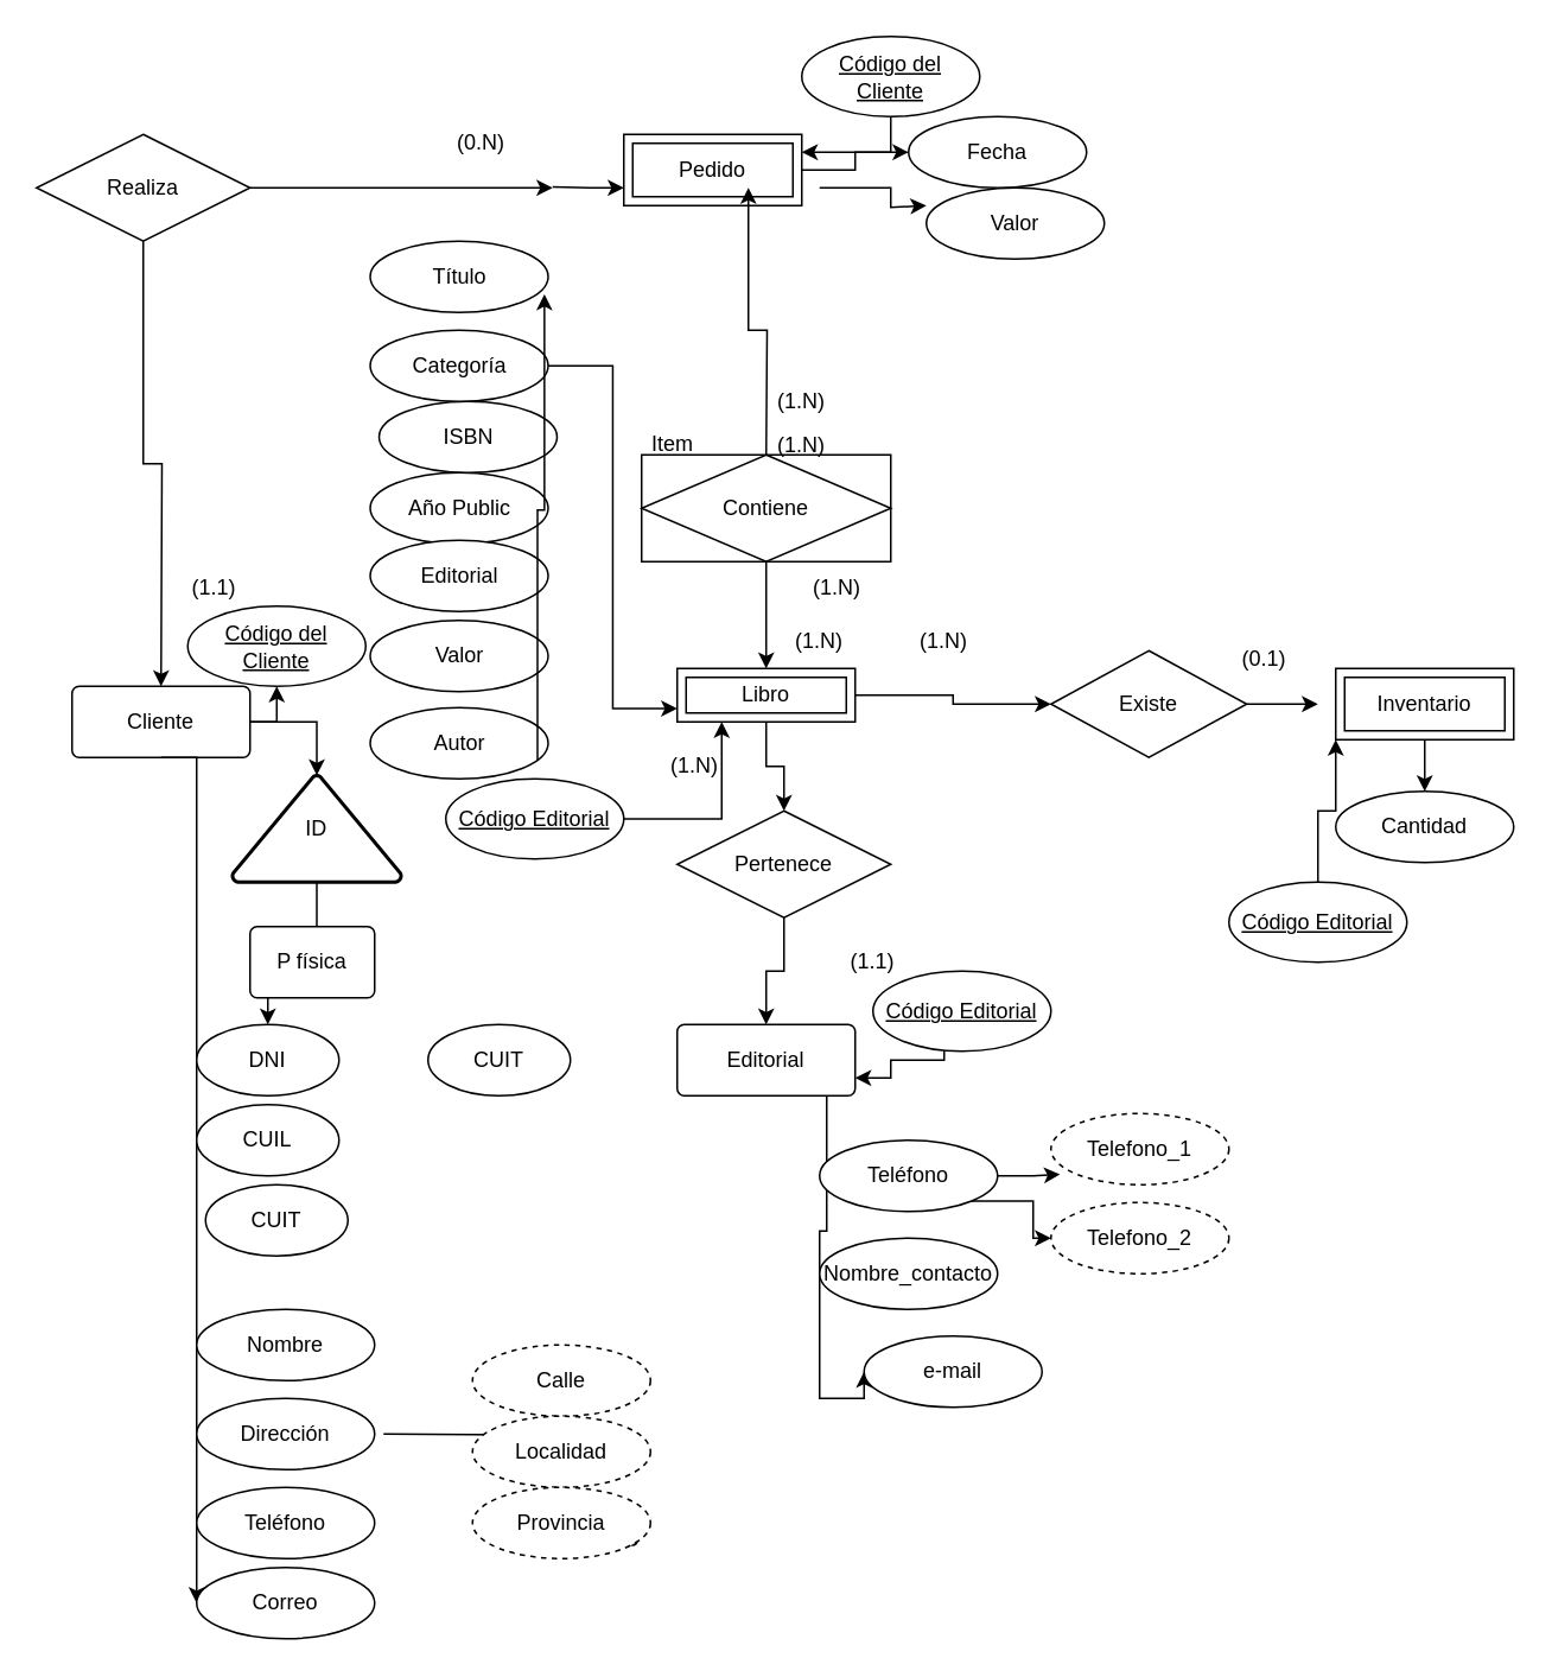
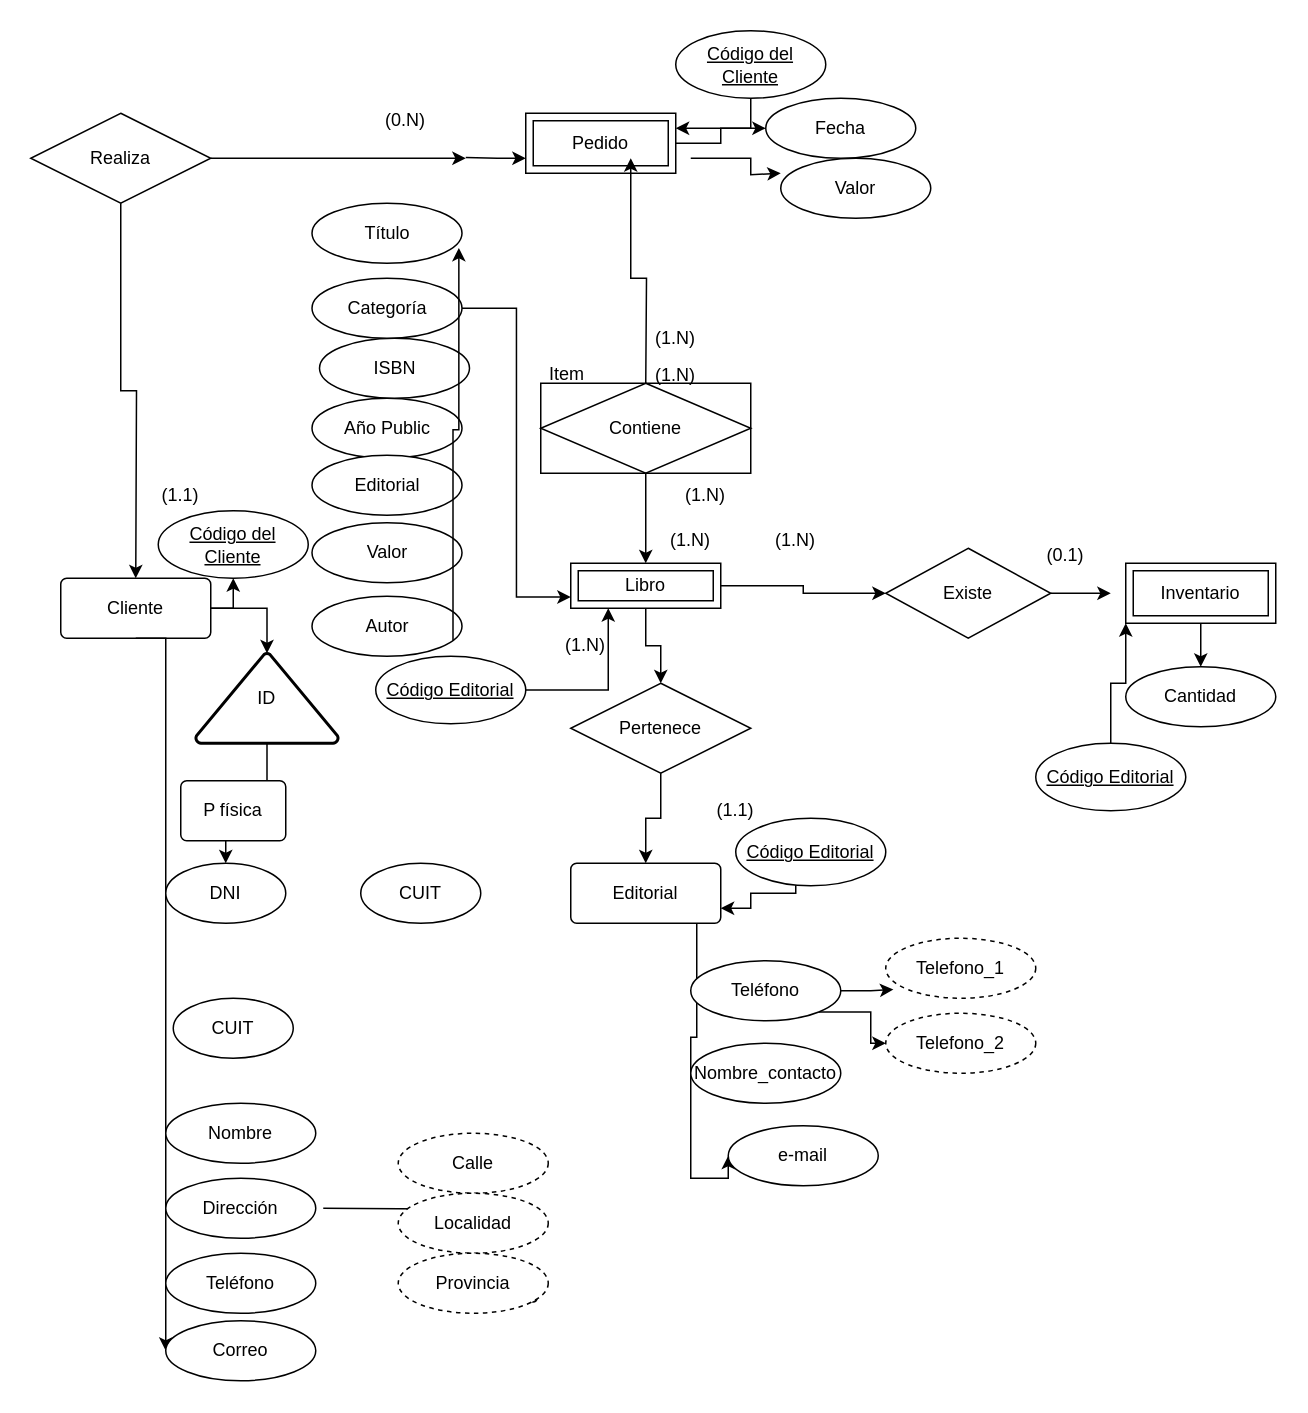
  <mxCell id="0" />
  <mxCell id="1" parent="0" />
  <mxCell id="2" style="edgeStyle=orthogonalEdgeStyle;rounded=0;orthogonalLoop=1;jettySize=auto;html=1;exitX=1;exitY=0.5;exitDx=0;exitDy=0;" edge="1" parent="1" source="4" target="49"><mxGeometry relative="1" as="geometry" /></mxCell>
  <mxCell id="3" style="edgeStyle=orthogonalEdgeStyle;rounded=0;orthogonalLoop=1;jettySize=auto;html=1;exitX=1;exitY=0.5;exitDx=0;exitDy=0;entryX=0.5;entryY=1;entryDx=0;entryDy=0;" edge="1" parent="1" source="4" target="75"><mxGeometry relative="1" as="geometry" /></mxCell>
  <mxCell id="4" value="Cliente" style="rounded=1;arcSize=10;whiteSpace=wrap;html=1;align=center;" parent="1" vertex="1"><mxGeometry x="40" y="385" width="100" height="40" as="geometry" /></mxCell>
  <mxCell id="5" style="edgeStyle=orthogonalEdgeStyle;rounded=0;orthogonalLoop=1;jettySize=auto;html=1;exitX=0;exitY=0.5;exitDx=0;exitDy=0;entryX=0;entryY=0.5;entryDx=0;entryDy=0;" edge="1" parent="1" target="71"><mxGeometry relative="1" as="geometry"><mxPoint x="464" y="750" as="targetPoint" /><mxPoint x="464" y="615" as="sourcePoint" /><Array as="points"><mxPoint x="464" y="691" /><mxPoint x="460" y="691" /><mxPoint x="460" y="785" /></Array></mxGeometry></mxCell>
  <mxCell id="6" value="Editorial" style="rounded=1;arcSize=10;whiteSpace=wrap;html=1;align=center;" parent="1" vertex="1"><mxGeometry x="380" y="575" width="100" height="40" as="geometry" /></mxCell>
  <mxCell id="7" style="edgeStyle=orthogonalEdgeStyle;rounded=0;orthogonalLoop=1;jettySize=auto;html=1;entryX=0;entryY=0.5;entryDx=0;entryDy=0;" edge="1" parent="1" source="8" target="57"><mxGeometry relative="1" as="geometry" /></mxCell>
  <mxCell id="8" value="Pedido" style="shape=ext;margin=3;double=1;whiteSpace=wrap;html=1;align=center;" parent="1" vertex="1"><mxGeometry x="350" y="75" width="100" height="40" as="geometry" /></mxCell>
  <mxCell id="9" style="edgeStyle=orthogonalEdgeStyle;rounded=0;orthogonalLoop=1;jettySize=auto;html=1;entryX=0;entryY=0.5;entryDx=0;entryDy=0;" edge="1" parent="1" source="11" target="30"><mxGeometry relative="1" as="geometry" /></mxCell>
  <mxCell id="10" style="edgeStyle=orthogonalEdgeStyle;rounded=0;orthogonalLoop=1;jettySize=auto;html=1;entryX=0.5;entryY=0;entryDx=0;entryDy=0;" edge="1" parent="1" source="11" target="26"><mxGeometry relative="1" as="geometry" /></mxCell>
  <mxCell id="11" value="Libro" style="shape=ext;margin=3;double=1;whiteSpace=wrap;html=1;align=center;" parent="1" vertex="1"><mxGeometry x="380" y="375" width="100" height="30" as="geometry" /></mxCell>
  <mxCell id="12" value="" style="edgeStyle=orthogonalEdgeStyle;rounded=0;orthogonalLoop=1;jettySize=auto;html=1;" edge="1" parent="1" source="13" target="55"><mxGeometry relative="1" as="geometry" /></mxCell>
  <mxCell id="13" value="Inventario" style="shape=ext;margin=3;double=1;whiteSpace=wrap;html=1;align=center;" parent="1" vertex="1"><mxGeometry x="750" y="375" width="100" height="40" as="geometry" /></mxCell>
  <mxCell id="14" style="edgeStyle=orthogonalEdgeStyle;rounded=0;orthogonalLoop=1;jettySize=auto;html=1;" parent="1" edge="1"><mxGeometry relative="1" as="geometry"><mxPoint x="310" y="104.5" as="sourcePoint" /><mxPoint x="350" y="105" as="targetPoint" /></mxGeometry></mxCell>
  <mxCell id="15" style="edgeStyle=orthogonalEdgeStyle;rounded=0;orthogonalLoop=1;jettySize=auto;html=1;" parent="1" source="17" edge="1"><mxGeometry relative="1" as="geometry"><mxPoint x="310" y="105" as="targetPoint" /></mxGeometry></mxCell>
  <mxCell id="16" style="edgeStyle=orthogonalEdgeStyle;rounded=0;orthogonalLoop=1;jettySize=auto;html=1;exitX=0.5;exitY=1;exitDx=0;exitDy=0;" edge="1" parent="1" source="17"><mxGeometry relative="1" as="geometry"><mxPoint x="90" y="385" as="targetPoint" /></mxGeometry></mxCell>
  <mxCell id="17" value="Realiza" style="shape=rhombus;perimeter=rhombusPerimeter;whiteSpace=wrap;html=1;align=center;" parent="1" vertex="1"><mxGeometry x="20" y="75" width="120" height="60" as="geometry" /></mxCell>
  <mxCell id="18" style="edgeStyle=orthogonalEdgeStyle;rounded=0;orthogonalLoop=1;jettySize=auto;html=1;exitX=0.5;exitY=1;exitDx=0;exitDy=0;" edge="1" parent="1" source="75"><mxGeometry relative="1" as="geometry"><mxPoint x="155" y="375" as="targetPoint" /><Array as="points"><mxPoint x="155" y="365" /></Array></mxGeometry></mxCell>
  <mxCell id="19" value="(1.1)" style="text;html=1;align=center;verticalAlign=middle;whiteSpace=wrap;rounded=0;" parent="1" vertex="1"><mxGeometry x="90" y="315" width="60" height="30" as="geometry" /></mxCell>
  <mxCell id="20" value="(0.N)" style="text;html=1;align=center;verticalAlign=middle;whiteSpace=wrap;rounded=0;" parent="1" vertex="1"><mxGeometry x="240" y="65" width="60" height="30" as="geometry" /></mxCell>
  <mxCell id="21" style="edgeStyle=orthogonalEdgeStyle;rounded=0;orthogonalLoop=1;jettySize=auto;html=1;" parent="1" edge="1"><mxGeometry relative="1" as="geometry"><mxPoint x="430" y="375" as="targetPoint" /><mxPoint x="430" y="315" as="sourcePoint" /></mxGeometry></mxCell>
  <mxCell id="22" style="edgeStyle=orthogonalEdgeStyle;rounded=0;orthogonalLoop=1;jettySize=auto;html=1;entryX=0.7;entryY=0.75;entryDx=0;entryDy=0;entryPerimeter=0;" parent="1" target="8" edge="1"><mxGeometry relative="1" as="geometry"><mxPoint x="430" y="255" as="sourcePoint" /></mxGeometry></mxCell>
  <mxCell id="23" value="(1.N)" style="text;html=1;align=center;verticalAlign=middle;whiteSpace=wrap;rounded=0;" parent="1" vertex="1"><mxGeometry x="420" y="215" width="60" height="20" as="geometry" /></mxCell>
  <mxCell id="24" value="(1.N)" style="text;html=1;align=center;verticalAlign=middle;whiteSpace=wrap;rounded=0;" parent="1" vertex="1"><mxGeometry x="440" y="315" width="60" height="30" as="geometry" /></mxCell>
  <mxCell id="25" value="" style="edgeStyle=orthogonalEdgeStyle;rounded=0;orthogonalLoop=1;jettySize=auto;html=1;" edge="1" parent="1" source="26" target="6"><mxGeometry relative="1" as="geometry" /></mxCell>
  <mxCell id="26" value="Pertenece" style="shape=rhombus;perimeter=rhombusPerimeter;whiteSpace=wrap;html=1;align=center;" parent="1" vertex="1"><mxGeometry x="380" y="455" width="120" height="60" as="geometry" /></mxCell>
  <mxCell id="27" value="(1.N)" style="text;html=1;align=center;verticalAlign=middle;whiteSpace=wrap;rounded=0;" parent="1" vertex="1"><mxGeometry x="360" y="415" width="60" height="30" as="geometry" /></mxCell>
  <mxCell id="28" value="(1.1)" style="text;html=1;align=center;verticalAlign=middle;whiteSpace=wrap;rounded=0;" parent="1" vertex="1"><mxGeometry x="460" y="525" width="60" height="30" as="geometry" /></mxCell>
  <mxCell id="29" style="edgeStyle=orthogonalEdgeStyle;rounded=0;orthogonalLoop=1;jettySize=auto;html=1;" edge="1" parent="1" source="30"><mxGeometry relative="1" as="geometry"><mxPoint x="740" y="395" as="targetPoint" /></mxGeometry></mxCell>
  <mxCell id="30" value="Existe" style="shape=rhombus;perimeter=rhombusPerimeter;whiteSpace=wrap;html=1;align=center;" vertex="1" parent="1"><mxGeometry x="590" y="365" width="110" height="60" as="geometry" /></mxCell>
  <mxCell id="31" value="" style="shape=waypoint;sketch=0;size=6;pointerEvents=1;points=[];fillColor=none;resizable=0;rotatable=0;perimeter=centerPerimeter;snapToPoint=1;" vertex="1" parent="1"><mxGeometry x="345" y="855" width="20" height="20" as="geometry" /></mxCell>
  <mxCell id="32" style="edgeStyle=orthogonalEdgeStyle;rounded=0;orthogonalLoop=1;jettySize=auto;html=1;exitX=0.5;exitY=1;exitDx=0;exitDy=0;" edge="1" parent="1" source="19" target="19"><mxGeometry relative="1" as="geometry" /></mxCell>
  <mxCell id="33" value="(1.N)" style="text;html=1;align=center;verticalAlign=middle;whiteSpace=wrap;rounded=0;" vertex="1" parent="1"><mxGeometry x="500" y="345" width="60" height="30" as="geometry" /></mxCell>
  <mxCell id="34" value="(0.1)" style="text;html=1;align=center;verticalAlign=middle;whiteSpace=wrap;rounded=0;" vertex="1" parent="1"><mxGeometry x="680" y="355" width="60" height="30" as="geometry" /></mxCell>
  <mxCell id="35" value="Contiene" style="shape=associativeEntity;whiteSpace=wrap;html=1;align=center;" vertex="1" parent="1"><mxGeometry x="360" y="255" width="140" height="60" as="geometry" /></mxCell>
  <mxCell id="36" value="Item" style="text;strokeColor=none;fillColor=none;spacingLeft=4;spacingRight=4;overflow=hidden;rotatable=0;points=[[0,0.5],[1,0.5]];portConstraint=eastwest;fontSize=12;whiteSpace=wrap;html=1;" vertex="1" parent="1"><mxGeometry x="360" y="235" width="40" height="30" as="geometry" /></mxCell>
  <mxCell id="37" value="(1.N)" style="text;html=1;align=center;verticalAlign=middle;whiteSpace=wrap;rounded=0;" vertex="1" parent="1"><mxGeometry x="420" y="235" width="60" height="30" as="geometry" /></mxCell>
  <mxCell id="38" value="(1.N)" style="text;html=1;align=center;verticalAlign=middle;whiteSpace=wrap;rounded=0;" vertex="1" parent="1"><mxGeometry x="430" y="345" width="60" height="30" as="geometry" /></mxCell>
  <mxCell id="39" value="" style="edgeStyle=orthogonalEdgeStyle;rounded=0;orthogonalLoop=1;jettySize=auto;html=1;" edge="1" parent="1" target="43"><mxGeometry relative="1" as="geometry"><mxPoint x="215" y="805.059" as="sourcePoint" /></mxGeometry></mxCell>
  <mxCell id="40" style="edgeStyle=orthogonalEdgeStyle;rounded=0;orthogonalLoop=1;jettySize=auto;html=1;entryX=0;entryY=0.5;entryDx=0;entryDy=0;" edge="1" parent="1" target="47"><mxGeometry relative="1" as="geometry"><mxPoint x="120" y="615" as="targetPoint" /><mxPoint x="90" y="425" as="sourcePoint" /><Array as="points"><mxPoint x="110" y="425" /></Array></mxGeometry></mxCell>
  <mxCell id="41" value="Calle" style="ellipse;whiteSpace=wrap;html=1;align=center;dashed=1;" vertex="1" parent="1"><mxGeometry x="265" y="755" width="100" height="40" as="geometry" /></mxCell>
  <mxCell id="42" value="Localidad" style="ellipse;whiteSpace=wrap;html=1;align=center;dashed=1;" vertex="1" parent="1"><mxGeometry x="265" y="795" width="100" height="40" as="geometry" /></mxCell>
  <mxCell id="43" value="Provincia" style="ellipse;whiteSpace=wrap;html=1;align=center;dashed=1;" vertex="1" parent="1"><mxGeometry x="265" y="835" width="100" height="40" as="geometry" /></mxCell>
  <mxCell id="44" value="Nombre" style="ellipse;whiteSpace=wrap;html=1;align=center;" vertex="1" parent="1"><mxGeometry x="110" y="735" width="100" height="40" as="geometry" /></mxCell>
  <mxCell id="45" value="Dirección" style="ellipse;whiteSpace=wrap;html=1;align=center;" vertex="1" parent="1"><mxGeometry x="110" y="785" width="100" height="40" as="geometry" /></mxCell>
  <mxCell id="46" value="Teléfono" style="ellipse;whiteSpace=wrap;html=1;align=center;" vertex="1" parent="1"><mxGeometry x="110" y="835" width="100" height="40" as="geometry" /></mxCell>
  <mxCell id="47" value="Correo" style="ellipse;whiteSpace=wrap;html=1;align=center;" vertex="1" parent="1"><mxGeometry x="110" y="880" width="100" height="40" as="geometry" /></mxCell>
  <mxCell id="48" value="" style="edgeStyle=orthogonalEdgeStyle;rounded=0;orthogonalLoop=1;jettySize=auto;html=1;" edge="1" parent="1" source="49" target="51"><mxGeometry relative="1" as="geometry" /></mxCell>
  <mxCell id="49" value="ID" style="strokeWidth=2;html=1;shape=mxgraph.flowchart.extract_or_measurement;whiteSpace=wrap;" vertex="1" parent="1"><mxGeometry x="130" y="435" width="95" height="60" as="geometry" /></mxCell>
- <mxCell id="50" value="P física" style="rounded=1;arcSize=10;whiteSpace=wrap;html=1;align=center;" vertex="1" parent="1"><mxGeometry x="140" y="520" width="70" height="40" as="geometry" /></mxCell>
+ <mxCell id="50" value="P física" style="rounded=1;arcSize=10;whiteSpace=wrap;html=1;align=center;" vertex="1" parent="1"><mxGeometry x="120" y="520" width="70" height="40" as="geometry" /></mxCell>
  <mxCell id="51" value="DNI" style="ellipse;whiteSpace=wrap;html=1;align=center;" vertex="1" parent="1"><mxGeometry x="110" y="575" width="80" height="40" as="geometry" /></mxCell>
- <mxCell id="52" value="CUIL" style="ellipse;whiteSpace=wrap;html=1;align=center;" vertex="1" parent="1"><mxGeometry x="110" y="620" width="80" height="40" as="geometry" /></mxCell>
  <mxCell id="53" value="CUIT" style="ellipse;whiteSpace=wrap;html=1;align=center;" vertex="1" parent="1"><mxGeometry x="115" y="665" width="80" height="40" as="geometry" /></mxCell>
  <mxCell id="54" value="CUIT" style="ellipse;whiteSpace=wrap;html=1;align=center;" vertex="1" parent="1"><mxGeometry x="240" y="575" width="80" height="40" as="geometry" /></mxCell>
  <mxCell id="55" value="Cantidad" style="ellipse;whiteSpace=wrap;html=1;align=center;" vertex="1" parent="1"><mxGeometry x="750" y="444" width="100" height="40" as="geometry" /></mxCell>
  <mxCell id="56" value="Valor" style="ellipse;whiteSpace=wrap;html=1;align=center;" vertex="1" parent="1"><mxGeometry x="520" y="105" width="100" height="40" as="geometry" /></mxCell>
  <mxCell id="57" value="Fecha" style="ellipse;whiteSpace=wrap;html=1;align=center;" vertex="1" parent="1"><mxGeometry x="510" y="65" width="100" height="40" as="geometry" /></mxCell>
  <mxCell id="58" style="edgeStyle=orthogonalEdgeStyle;rounded=0;orthogonalLoop=1;jettySize=auto;html=1;" edge="1" parent="1"><mxGeometry relative="1" as="geometry"><mxPoint x="460" y="105" as="sourcePoint" /><mxPoint x="520" y="115" as="targetPoint" /><Array as="points"><mxPoint x="500" y="105" /><mxPoint x="500" y="116" /><mxPoint x="520" y="116" /></Array></mxGeometry></mxCell>
  <mxCell id="59" value="Año Public" style="ellipse;whiteSpace=wrap;html=1;align=center;" vertex="1" parent="1"><mxGeometry x="207.5" y="265" width="100" height="40" as="geometry" /></mxCell>
  <mxCell id="60" value="Editorial" style="ellipse;whiteSpace=wrap;html=1;align=center;" vertex="1" parent="1"><mxGeometry x="207.5" y="303" width="100" height="40" as="geometry" /></mxCell>
  <mxCell id="61" value="Valor" style="ellipse;whiteSpace=wrap;html=1;align=center;" vertex="1" parent="1"><mxGeometry x="207.5" y="348" width="100" height="40" as="geometry" /></mxCell>
  <mxCell id="62" value="Autor" style="ellipse;whiteSpace=wrap;html=1;align=center;" vertex="1" parent="1"><mxGeometry x="207.5" y="397" width="100" height="40" as="geometry" /></mxCell>
  <mxCell id="63" value="ISBN" style="ellipse;whiteSpace=wrap;html=1;align=center;" vertex="1" parent="1"><mxGeometry x="212.5" y="225" width="100" height="40" as="geometry" /></mxCell>
  <mxCell id="64" style="edgeStyle=orthogonalEdgeStyle;rounded=0;orthogonalLoop=1;jettySize=auto;html=1;entryX=0;entryY=0.75;entryDx=0;entryDy=0;" edge="1" parent="1" source="65" target="11"><mxGeometry relative="1" as="geometry" /></mxCell>
  <mxCell id="65" value="Categoría" style="ellipse;whiteSpace=wrap;html=1;align=center;" vertex="1" parent="1"><mxGeometry x="207.5" y="185" width="100" height="40" as="geometry" /></mxCell>
  <mxCell id="66" value="Título" style="ellipse;whiteSpace=wrap;html=1;align=center;" vertex="1" parent="1"><mxGeometry x="207.5" y="135" width="100" height="40" as="geometry" /></mxCell>
  <mxCell id="67" style="edgeStyle=orthogonalEdgeStyle;rounded=0;orthogonalLoop=1;jettySize=auto;html=1;entryX=0.979;entryY=0.744;entryDx=0;entryDy=0;entryPerimeter=0;exitX=0.94;exitY=0.742;exitDx=0;exitDy=0;exitPerimeter=0;" edge="1" parent="1" source="62" target="66"><mxGeometry relative="1" as="geometry"><mxPoint x="323" y="215" as="sourcePoint" /></mxGeometry></mxCell>
  <mxCell id="68" value="Nombre_contacto" style="ellipse;whiteSpace=wrap;html=1;align=center;" vertex="1" parent="1"><mxGeometry x="460" y="695" width="100" height="40" as="geometry" /></mxCell>
  <mxCell id="69" style="edgeStyle=orthogonalEdgeStyle;rounded=0;orthogonalLoop=1;jettySize=auto;html=1;exitX=1;exitY=1;exitDx=0;exitDy=0;entryX=0;entryY=0.5;entryDx=0;entryDy=0;" edge="1" parent="1" source="70" target="73"><mxGeometry relative="1" as="geometry" /></mxCell>
  <mxCell id="70" value="Teléfono" style="ellipse;whiteSpace=wrap;html=1;align=center;" vertex="1" parent="1"><mxGeometry x="460" y="640" width="100" height="40" as="geometry" /></mxCell>
  <mxCell id="71" value="e-mail" style="ellipse;whiteSpace=wrap;html=1;align=center;" vertex="1" parent="1"><mxGeometry x="485" y="750" width="100" height="40" as="geometry" /></mxCell>
  <mxCell id="72" value="Telefono_1" style="ellipse;whiteSpace=wrap;html=1;align=center;dashed=1;" vertex="1" parent="1"><mxGeometry x="590" y="625" width="100" height="40" as="geometry" /></mxCell>
  <mxCell id="73" value="Telefono_2" style="ellipse;whiteSpace=wrap;html=1;align=center;dashed=1;" vertex="1" parent="1"><mxGeometry x="590" y="675" width="100" height="40" as="geometry" /></mxCell>
  <mxCell id="74" style="edgeStyle=orthogonalEdgeStyle;rounded=0;orthogonalLoop=1;jettySize=auto;html=1;entryX=0.051;entryY=0.856;entryDx=0;entryDy=0;entryPerimeter=0;" edge="1" parent="1" source="70" target="72"><mxGeometry relative="1" as="geometry" /></mxCell>
  <mxCell id="75" value="Código del Cliente" style="ellipse;whiteSpace=wrap;html=1;align=center;fontStyle=4;" vertex="1" parent="1"><mxGeometry x="105" y="340" width="100" height="45" as="geometry" /></mxCell>
  <mxCell id="76" style="edgeStyle=orthogonalEdgeStyle;rounded=0;orthogonalLoop=1;jettySize=auto;html=1;entryX=1;entryY=0.75;entryDx=0;entryDy=0;" edge="1" parent="1" source="77" target="6"><mxGeometry relative="1" as="geometry"><Array as="points"><mxPoint x="530" y="595" /><mxPoint x="500" y="595" /><mxPoint x="500" y="605" /></Array></mxGeometry></mxCell>
  <mxCell id="77" value="Código Editorial" style="ellipse;whiteSpace=wrap;html=1;align=center;fontStyle=4;" vertex="1" parent="1"><mxGeometry x="490" y="545" width="100" height="45" as="geometry" /></mxCell>
  <mxCell id="78" style="edgeStyle=orthogonalEdgeStyle;rounded=0;orthogonalLoop=1;jettySize=auto;html=1;entryX=1;entryY=0.25;entryDx=0;entryDy=0;" edge="1" parent="1" source="79" target="8"><mxGeometry relative="1" as="geometry" /></mxCell>
  <mxCell id="79" value="Código del Cliente" style="ellipse;whiteSpace=wrap;html=1;align=center;fontStyle=4;" vertex="1" parent="1"><mxGeometry x="450" y="20" width="100" height="45" as="geometry" /></mxCell>
  <mxCell id="80" style="edgeStyle=orthogonalEdgeStyle;rounded=0;orthogonalLoop=1;jettySize=auto;html=1;entryX=0.25;entryY=1;entryDx=0;entryDy=0;" edge="1" parent="1" source="81" target="11"><mxGeometry relative="1" as="geometry" /></mxCell>
  <mxCell id="81" value="Código Editorial" style="ellipse;whiteSpace=wrap;html=1;align=center;fontStyle=4;" vertex="1" parent="1"><mxGeometry x="250" y="437" width="100" height="45" as="geometry" /></mxCell>
  <mxCell id="82" style="edgeStyle=orthogonalEdgeStyle;rounded=0;orthogonalLoop=1;jettySize=auto;html=1;entryX=0;entryY=1;entryDx=0;entryDy=0;" edge="1" parent="1" source="83" target="13"><mxGeometry relative="1" as="geometry" /></mxCell>
  <mxCell id="83" value="Código Editorial" style="ellipse;whiteSpace=wrap;html=1;align=center;fontStyle=4;" vertex="1" parent="1"><mxGeometry x="690" y="495" width="100" height="45" as="geometry" /></mxCell>
